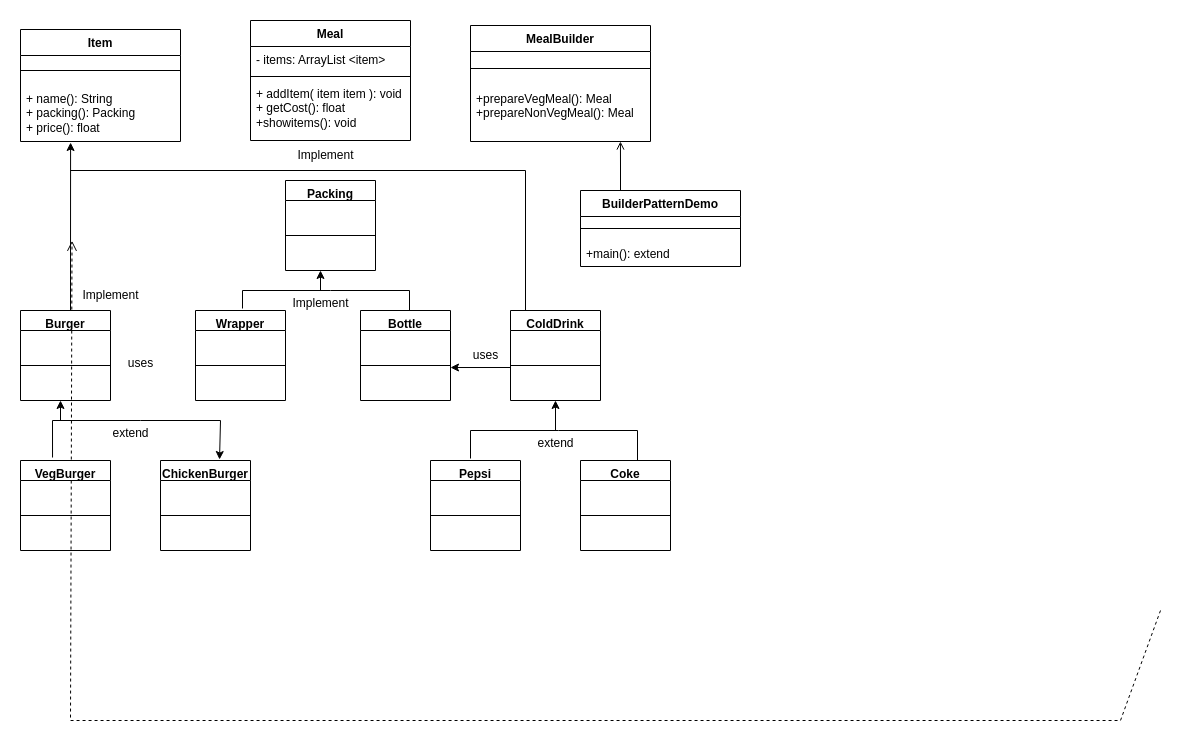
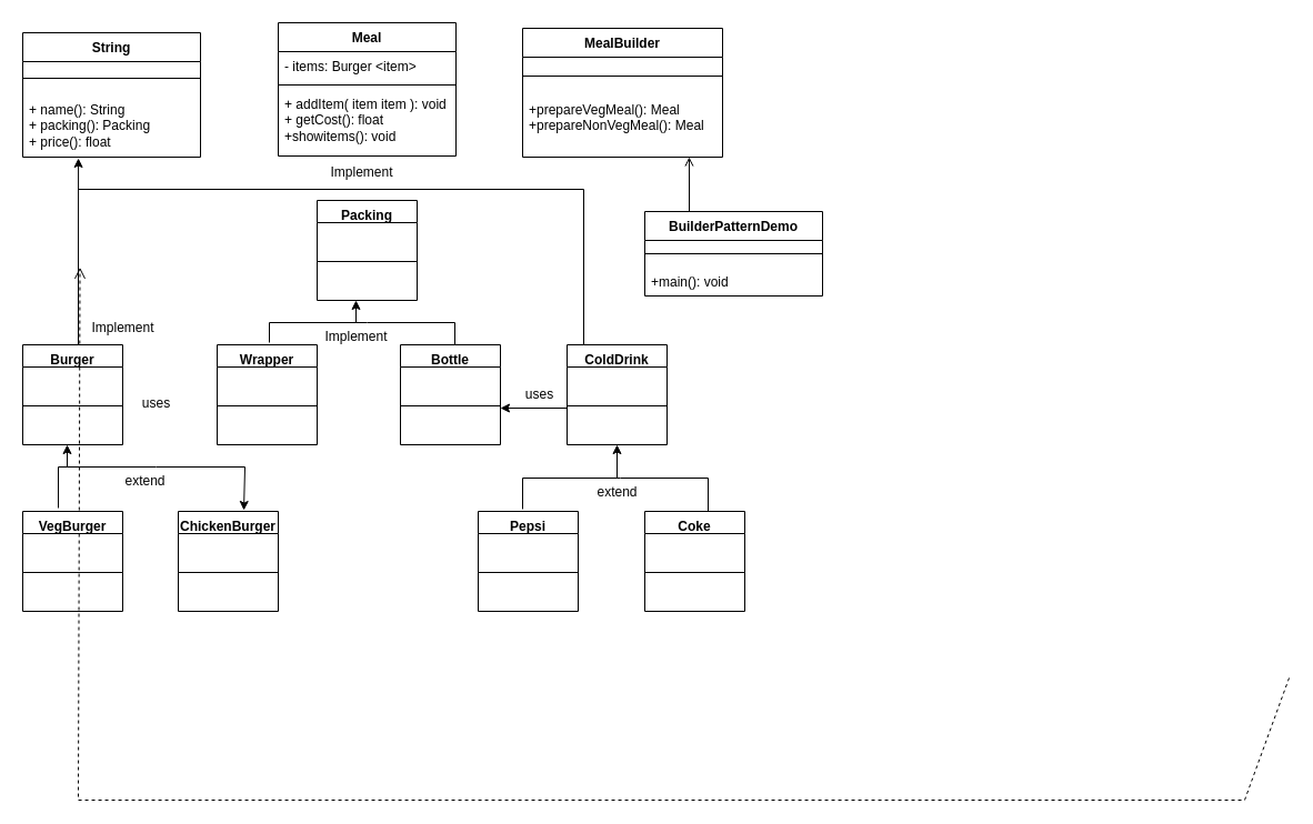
  <mxCell id="0" />
  <mxCell id="1" parent="0" />
  <mxCell id="2" value="&lt;br&gt;" style="html=1;verticalAlign=bottom;endArrow=open;dashed=1;endSize=8;curved=0;rounded=0;exitX=0.5;exitY=1;exitDx=0;exitDy=0;entryX=0.322;entryY=1.004;entryDx=0;entryDy=0;entryPerimeter=0;" edge="1" parent="1"><mxGeometry relative="1" as="geometry"><mxPoint x="1160" y="610" as="sourcePoint" /><mxPoint x="71.52" y="240.32" as="targetPoint" /><Array as="points"><mxPoint x="1120" y="720" /><mxPoint x="70" y="720" /></Array></mxGeometry></mxCell>
- <mxCell id="3" value="Item" style="swimlane;fontStyle=1;align=center;verticalAlign=top;childLayout=stackLayout;horizontal=1;startSize=26;horizontalStack=0;resizeParent=1;resizeParentMax=0;resizeLast=0;collapsible=1;marginBottom=0;whiteSpace=wrap;html=1;" vertex="1" parent="1"><mxGeometry x="20" y="29" width="160" height="112" as="geometry" /></mxCell>
+ <mxCell id="3" value="String" style="swimlane;fontStyle=1;align=center;verticalAlign=top;childLayout=stackLayout;horizontal=1;startSize=26;horizontalStack=0;resizeParent=1;resizeParentMax=0;resizeLast=0;collapsible=1;marginBottom=0;whiteSpace=wrap;html=1;" vertex="1" parent="1"><mxGeometry x="20" y="29" width="160" height="112" as="geometry" /></mxCell>
  <mxCell id="4" value="" style="line;strokeWidth=1;fillColor=none;align=left;verticalAlign=middle;spacingTop=-1;spacingLeft=3;spacingRight=3;rotatable=0;labelPosition=right;points=[];portConstraint=eastwest;strokeColor=inherit;" vertex="1" parent="3"><mxGeometry y="26" width="160" height="30" as="geometry" /></mxCell>
  <mxCell id="5" value="+ name(): String&lt;br&gt;+ packing(): Packing&lt;br&gt;+ price(): float" style="text;strokeColor=none;fillColor=none;align=left;verticalAlign=top;spacingLeft=4;spacingRight=4;overflow=hidden;rotatable=0;points=[[0,0.5],[1,0.5]];portConstraint=eastwest;whiteSpace=wrap;html=1;" vertex="1" parent="3"><mxGeometry y="56" width="160" height="56" as="geometry" /></mxCell>
  <mxCell id="6" value="MealBuilder" style="swimlane;fontStyle=1;align=center;verticalAlign=top;childLayout=stackLayout;horizontal=1;startSize=26;horizontalStack=0;resizeParent=1;resizeParentMax=0;resizeLast=0;collapsible=1;marginBottom=0;whiteSpace=wrap;html=1;" vertex="1" parent="1"><mxGeometry x="470" y="25" width="180" height="116" as="geometry" /></mxCell>
  <mxCell id="7" value="" style="line;strokeWidth=1;fillColor=none;align=left;verticalAlign=middle;spacingTop=-1;spacingLeft=3;spacingRight=3;rotatable=0;labelPosition=right;points=[];portConstraint=eastwest;strokeColor=inherit;" vertex="1" parent="6"><mxGeometry y="26" width="180" height="34" as="geometry" /></mxCell>
  <mxCell id="8" value="+prepareVegMeal(): Meal&lt;br&gt;+prepareNonVegMeal(): Meal" style="text;strokeColor=none;fillColor=none;align=left;verticalAlign=top;spacingLeft=4;spacingRight=4;overflow=hidden;rotatable=0;points=[[0,0.5],[1,0.5]];portConstraint=eastwest;whiteSpace=wrap;html=1;" vertex="1" parent="6"><mxGeometry y="60" width="180" height="56" as="geometry" /></mxCell>
  <mxCell id="9" value="Meal" style="swimlane;fontStyle=1;align=center;verticalAlign=top;childLayout=stackLayout;horizontal=1;startSize=26;horizontalStack=0;resizeParent=1;resizeParentMax=0;resizeLast=0;collapsible=1;marginBottom=0;whiteSpace=wrap;html=1;" vertex="1" parent="1"><mxGeometry x="250" y="20" width="160" height="120" as="geometry" /></mxCell>
- <mxCell id="10" value="- items: ArrayList &amp;lt;item&amp;gt;" style="text;strokeColor=none;fillColor=none;align=left;verticalAlign=top;spacingLeft=4;spacingRight=4;overflow=hidden;rotatable=0;points=[[0,0.5],[1,0.5]];portConstraint=eastwest;whiteSpace=wrap;html=1;" vertex="1" parent="9"><mxGeometry y="26" width="160" height="26" as="geometry" /></mxCell>
+ <mxCell id="10" value="- items: Burger &amp;lt;item&amp;gt;" style="text;strokeColor=none;fillColor=none;align=left;verticalAlign=top;spacingLeft=4;spacingRight=4;overflow=hidden;rotatable=0;points=[[0,0.5],[1,0.5]];portConstraint=eastwest;whiteSpace=wrap;html=1;" vertex="1" parent="9"><mxGeometry y="26" width="160" height="26" as="geometry" /></mxCell>
  <mxCell id="11" value="" style="line;strokeWidth=1;fillColor=none;align=left;verticalAlign=middle;spacingTop=-1;spacingLeft=3;spacingRight=3;rotatable=0;labelPosition=right;points=[];portConstraint=eastwest;strokeColor=inherit;" vertex="1" parent="9"><mxGeometry y="52" width="160" height="8" as="geometry" /></mxCell>
  <mxCell id="12" value="+ addItem( item item ): void&lt;br&gt;+ getCost(): float&lt;br&gt;+showitems(): void" style="text;strokeColor=none;fillColor=none;align=left;verticalAlign=top;spacingLeft=4;spacingRight=4;overflow=hidden;rotatable=0;points=[[0,0.5],[1,0.5]];portConstraint=eastwest;whiteSpace=wrap;html=1;" vertex="1" parent="9"><mxGeometry y="60" width="160" height="60" as="geometry" /></mxCell>
  <mxCell id="13" value="Burger" style="swimlane;fontStyle=1;align=center;verticalAlign=top;childLayout=stackLayout;horizontal=1;startSize=20;horizontalStack=0;resizeParent=1;resizeParentMax=0;resizeLast=0;collapsible=1;marginBottom=0;whiteSpace=wrap;html=1;" vertex="1" parent="1"><mxGeometry x="20" y="310" width="90" height="90" as="geometry" /></mxCell>
  <mxCell id="14" value="" style="line;strokeWidth=1;fillColor=none;align=left;verticalAlign=middle;spacingTop=-1;spacingLeft=3;spacingRight=3;rotatable=0;labelPosition=right;points=[];portConstraint=eastwest;strokeColor=inherit;" vertex="1" parent="13"><mxGeometry y="20" width="90" height="70" as="geometry" /></mxCell>
  <mxCell id="15" value="" style="endArrow=classic;html=1;rounded=0;" edge="1" parent="13"><mxGeometry width="50" height="50" relative="1" as="geometry"><mxPoint x="40" y="110" as="sourcePoint" /><mxPoint x="40" y="90" as="targetPoint" /></mxGeometry></mxCell>
  <mxCell id="16" value="Packing" style="swimlane;fontStyle=1;align=center;verticalAlign=top;childLayout=stackLayout;horizontal=1;startSize=20;horizontalStack=0;resizeParent=1;resizeParentMax=0;resizeLast=0;collapsible=1;marginBottom=0;whiteSpace=wrap;html=1;" vertex="1" parent="1"><mxGeometry x="285" y="180" width="90" height="90" as="geometry" /></mxCell>
  <mxCell id="17" value="" style="line;strokeWidth=1;fillColor=none;align=left;verticalAlign=middle;spacingTop=-1;spacingLeft=3;spacingRight=3;rotatable=0;labelPosition=right;points=[];portConstraint=eastwest;strokeColor=inherit;" vertex="1" parent="16"><mxGeometry y="20" width="90" height="70" as="geometry" /></mxCell>
  <mxCell id="18" value="" style="endArrow=classic;html=1;rounded=0;" edge="1" parent="16"><mxGeometry width="50" height="50" relative="1" as="geometry"><mxPoint x="35" y="110" as="sourcePoint" /><mxPoint x="35" y="90" as="targetPoint" /></mxGeometry></mxCell>
  <mxCell id="19" value="Wrapper" style="swimlane;fontStyle=1;align=center;verticalAlign=top;childLayout=stackLayout;horizontal=1;startSize=20;horizontalStack=0;resizeParent=1;resizeParentMax=0;resizeLast=0;collapsible=1;marginBottom=0;whiteSpace=wrap;html=1;" vertex="1" parent="1"><mxGeometry x="195" y="310" width="90" height="90" as="geometry" /></mxCell>
  <mxCell id="20" value="" style="line;strokeWidth=1;fillColor=none;align=left;verticalAlign=middle;spacingTop=-1;spacingLeft=3;spacingRight=3;rotatable=0;labelPosition=right;points=[];portConstraint=eastwest;strokeColor=inherit;" vertex="1" parent="19"><mxGeometry y="20" width="90" height="70" as="geometry" /></mxCell>
  <mxCell id="21" value="Bottle" style="swimlane;fontStyle=1;align=center;verticalAlign=top;childLayout=stackLayout;horizontal=1;startSize=20;horizontalStack=0;resizeParent=1;resizeParentMax=0;resizeLast=0;collapsible=1;marginBottom=0;whiteSpace=wrap;html=1;" vertex="1" parent="1"><mxGeometry x="360" y="310" width="90" height="90" as="geometry" /></mxCell>
  <mxCell id="22" value="" style="line;strokeWidth=1;fillColor=none;align=left;verticalAlign=middle;spacingTop=-1;spacingLeft=3;spacingRight=3;rotatable=0;labelPosition=right;points=[];portConstraint=eastwest;strokeColor=inherit;" vertex="1" parent="21"><mxGeometry y="20" width="90" height="70" as="geometry" /></mxCell>
  <mxCell id="23" value="VegBurger" style="swimlane;fontStyle=1;align=center;verticalAlign=top;childLayout=stackLayout;horizontal=1;startSize=20;horizontalStack=0;resizeParent=1;resizeParentMax=0;resizeLast=0;collapsible=1;marginBottom=0;whiteSpace=wrap;html=1;" vertex="1" parent="1"><mxGeometry x="20" y="460" width="90" height="90" as="geometry" /></mxCell>
  <mxCell id="24" value="" style="line;strokeWidth=1;fillColor=none;align=left;verticalAlign=middle;spacingTop=-1;spacingLeft=3;spacingRight=3;rotatable=0;labelPosition=right;points=[];portConstraint=eastwest;strokeColor=inherit;" vertex="1" parent="23"><mxGeometry y="20" width="90" height="70" as="geometry" /></mxCell>
  <mxCell id="25" value="ChickenBurger" style="swimlane;fontStyle=1;align=center;verticalAlign=top;childLayout=stackLayout;horizontal=1;startSize=20;horizontalStack=0;resizeParent=1;resizeParentMax=0;resizeLast=0;collapsible=1;marginBottom=0;whiteSpace=wrap;html=1;" vertex="1" parent="1"><mxGeometry x="160" y="460" width="90" height="90" as="geometry" /></mxCell>
  <mxCell id="26" value="" style="line;strokeWidth=1;fillColor=none;align=left;verticalAlign=middle;spacingTop=-1;spacingLeft=3;spacingRight=3;rotatable=0;labelPosition=right;points=[];portConstraint=eastwest;strokeColor=inherit;" vertex="1" parent="25"><mxGeometry y="20" width="90" height="70" as="geometry" /></mxCell>
  <mxCell id="27" value="ColdDrink" style="swimlane;fontStyle=1;align=center;verticalAlign=top;childLayout=stackLayout;horizontal=1;startSize=20;horizontalStack=0;resizeParent=1;resizeParentMax=0;resizeLast=0;collapsible=1;marginBottom=0;whiteSpace=wrap;html=1;" vertex="1" parent="1"><mxGeometry x="510" y="310" width="90" height="90" as="geometry" /></mxCell>
  <mxCell id="28" value="" style="line;strokeWidth=1;fillColor=none;align=left;verticalAlign=middle;spacingTop=-1;spacingLeft=3;spacingRight=3;rotatable=0;labelPosition=right;points=[];portConstraint=eastwest;strokeColor=inherit;" vertex="1" parent="27"><mxGeometry y="20" width="90" height="70" as="geometry" /></mxCell>
  <mxCell id="29" value="Pepsi" style="swimlane;fontStyle=1;align=center;verticalAlign=top;childLayout=stackLayout;horizontal=1;startSize=20;horizontalStack=0;resizeParent=1;resizeParentMax=0;resizeLast=0;collapsible=1;marginBottom=0;whiteSpace=wrap;html=1;" vertex="1" parent="1"><mxGeometry x="430" y="460" width="90" height="90" as="geometry" /></mxCell>
  <mxCell id="30" value="" style="line;strokeWidth=1;fillColor=none;align=left;verticalAlign=middle;spacingTop=-1;spacingLeft=3;spacingRight=3;rotatable=0;labelPosition=right;points=[];portConstraint=eastwest;strokeColor=inherit;" vertex="1" parent="29"><mxGeometry y="20" width="90" height="70" as="geometry" /></mxCell>
  <mxCell id="31" value="Coke" style="swimlane;fontStyle=1;align=center;verticalAlign=top;childLayout=stackLayout;horizontal=1;startSize=20;horizontalStack=0;resizeParent=1;resizeParentMax=0;resizeLast=0;collapsible=1;marginBottom=0;whiteSpace=wrap;html=1;" vertex="1" parent="1"><mxGeometry x="580" y="460" width="90" height="90" as="geometry" /></mxCell>
  <mxCell id="32" value="" style="line;strokeWidth=1;fillColor=none;align=left;verticalAlign=middle;spacingTop=-1;spacingLeft=3;spacingRight=3;rotatable=0;labelPosition=right;points=[];portConstraint=eastwest;strokeColor=inherit;" vertex="1" parent="31"><mxGeometry y="20" width="90" height="70" as="geometry" /></mxCell>
  <mxCell id="33" value="BuilderPatternDemo" style="swimlane;fontStyle=1;align=center;verticalAlign=top;childLayout=stackLayout;horizontal=1;startSize=26;horizontalStack=0;resizeParent=1;resizeParentMax=0;resizeLast=0;collapsible=1;marginBottom=0;whiteSpace=wrap;html=1;" vertex="1" parent="1"><mxGeometry x="580" y="190" width="160" height="76" as="geometry" /></mxCell>
  <mxCell id="34" value="" style="line;strokeWidth=1;fillColor=none;align=left;verticalAlign=middle;spacingTop=-1;spacingLeft=3;spacingRight=3;rotatable=0;labelPosition=right;points=[];portConstraint=eastwest;strokeColor=inherit;" vertex="1" parent="33"><mxGeometry y="26" width="160" height="24" as="geometry" /></mxCell>
- <mxCell id="35" value="+main(): extend" style="text;strokeColor=none;fillColor=none;align=left;verticalAlign=top;spacingLeft=4;spacingRight=4;overflow=hidden;rotatable=0;points=[[0,0.5],[1,0.5]];portConstraint=eastwest;whiteSpace=wrap;html=1;" vertex="1" parent="33"><mxGeometry y="50" width="160" height="26" as="geometry" /></mxCell>
+ <mxCell id="35" value="+main(): void" style="text;strokeColor=none;fillColor=none;align=left;verticalAlign=top;spacingLeft=4;spacingRight=4;overflow=hidden;rotatable=0;points=[[0,0.5],[1,0.5]];portConstraint=eastwest;whiteSpace=wrap;html=1;" vertex="1" parent="33"><mxGeometry y="50" width="160" height="26" as="geometry" /></mxCell>
  <mxCell id="36" value="" style="endArrow=classic;html=1;rounded=0;entryX=0.313;entryY=1.018;entryDx=0;entryDy=0;entryPerimeter=0;" edge="1" parent="1" target="5"><mxGeometry width="50" height="50" relative="1" as="geometry"><mxPoint x="70" y="310" as="sourcePoint" /><mxPoint x="120" y="260" as="targetPoint" /></mxGeometry></mxCell>
  <mxCell id="37" value="" style="endArrow=classic;html=1;rounded=0;exitX=0.356;exitY=-0.033;exitDx=0;exitDy=0;exitPerimeter=0;entryX=0.656;entryY=-0.011;entryDx=0;entryDy=0;entryPerimeter=0;" edge="1" parent="1" source="23" target="25"><mxGeometry width="50" height="50" relative="1" as="geometry"><mxPoint x="50" y="430" as="sourcePoint" /><mxPoint x="220" y="430" as="targetPoint" /><Array as="points"><mxPoint x="52" y="420" /><mxPoint x="140" y="420" /><mxPoint x="220" y="420" /></Array></mxGeometry></mxCell>
  <mxCell id="38" value="" style="endArrow=none;html=1;rounded=0;exitX=0.356;exitY=-0.033;exitDx=0;exitDy=0;exitPerimeter=0;entryX=0.656;entryY=-0.011;entryDx=0;entryDy=0;entryPerimeter=0;" edge="1" parent="1"><mxGeometry width="50" height="50" relative="1" as="geometry"><mxPoint x="470" y="458" as="sourcePoint" /><mxPoint x="637" y="460" as="targetPoint" /><Array as="points"><mxPoint x="470" y="430" /><mxPoint x="558" y="430" /><mxPoint x="637" y="430" /></Array></mxGeometry></mxCell>
  <mxCell id="39" value="" style="endArrow=none;html=1;rounded=0;exitX=0.356;exitY=-0.033;exitDx=0;exitDy=0;exitPerimeter=0;entryX=0.656;entryY=-0.011;entryDx=0;entryDy=0;entryPerimeter=0;" edge="1" parent="1"><mxGeometry width="50" height="50" relative="1" as="geometry"><mxPoint x="242" y="308" as="sourcePoint" /><mxPoint x="409" y="310" as="targetPoint" /><Array as="points"><mxPoint x="242" y="290" /><mxPoint x="330" y="290" /><mxPoint x="409" y="290" /></Array></mxGeometry></mxCell>
  <mxCell id="40" value="" style="endArrow=classic;html=1;rounded=0;entryX=1;entryY=0.529;entryDx=0;entryDy=0;entryPerimeter=0;" edge="1" parent="1" target="22"><mxGeometry width="50" height="50" relative="1" as="geometry"><mxPoint x="510" y="367" as="sourcePoint" /><mxPoint x="90" y="430" as="targetPoint" /></mxGeometry></mxCell>
  <mxCell id="41" value="" style="endArrow=classic;html=1;rounded=0;entryX=0.5;entryY=1;entryDx=0;entryDy=0;" edge="1" parent="1" target="27"><mxGeometry width="50" height="50" relative="1" as="geometry"><mxPoint x="555" y="430" as="sourcePoint" /><mxPoint x="100" y="440" as="targetPoint" /></mxGeometry></mxCell>
  <mxCell id="42" style="edgeStyle=orthogonalEdgeStyle;rounded=0;orthogonalLoop=1;jettySize=auto;html=1;exitX=0.25;exitY=0;exitDx=0;exitDy=0;entryX=0.833;entryY=1;entryDx=0;entryDy=0;entryPerimeter=0;endArrow=open;" edge="1" parent="1" source="33" target="8"><mxGeometry relative="1" as="geometry" /></mxCell>
  <mxCell id="43" value="extend" style="text;html=1;align=center;verticalAlign=middle;resizable=0;points=[];autosize=1;strokeColor=none;fillColor=none;" vertex="1" parent="1"><mxGeometry x="100" y="418" width="60" height="30" as="geometry" /></mxCell>
  <mxCell id="44" value="extend" style="text;html=1;align=center;verticalAlign=middle;resizable=0;points=[];autosize=1;strokeColor=none;fillColor=none;" vertex="1" parent="1"><mxGeometry x="525" y="428" width="60" height="30" as="geometry" /></mxCell>
  <mxCell id="45" value="uses" style="text;html=1;align=center;verticalAlign=middle;resizable=0;points=[];autosize=1;strokeColor=none;fillColor=none;" vertex="1" parent="1"><mxGeometry x="115" y="348" width="50" height="30" as="geometry" /></mxCell>
  <mxCell id="46" value="uses" style="text;html=1;align=center;verticalAlign=middle;resizable=0;points=[];autosize=1;strokeColor=none;fillColor=none;" vertex="1" parent="1"><mxGeometry x="460" y="340" width="50" height="30" as="geometry" /></mxCell>
  <mxCell id="47" value="Implement" style="text;html=1;align=center;verticalAlign=middle;resizable=0;points=[];autosize=1;strokeColor=none;fillColor=none;" vertex="1" parent="1"><mxGeometry x="280" y="288" width="80" height="30" as="geometry" /></mxCell>
  <mxCell id="48" value="Implement" style="text;html=1;align=center;verticalAlign=middle;resizable=0;points=[];autosize=1;strokeColor=none;fillColor=none;" vertex="1" parent="1"><mxGeometry x="285" y="140" width="80" height="30" as="geometry" /></mxCell>
  <mxCell id="49" value="Implement" style="text;html=1;align=center;verticalAlign=middle;resizable=0;points=[];autosize=1;strokeColor=none;fillColor=none;" vertex="1" parent="1"><mxGeometry x="70" y="280" width="80" height="30" as="geometry" /></mxCell>
  <mxCell id="50" value="" style="endArrow=none;html=1;rounded=0;" edge="1" parent="1"><mxGeometry width="50" height="50" relative="1" as="geometry"><mxPoint x="525" y="310" as="sourcePoint" /><mxPoint x="70" y="170" as="targetPoint" /><Array as="points"><mxPoint x="525" y="170" /></Array></mxGeometry></mxCell>
